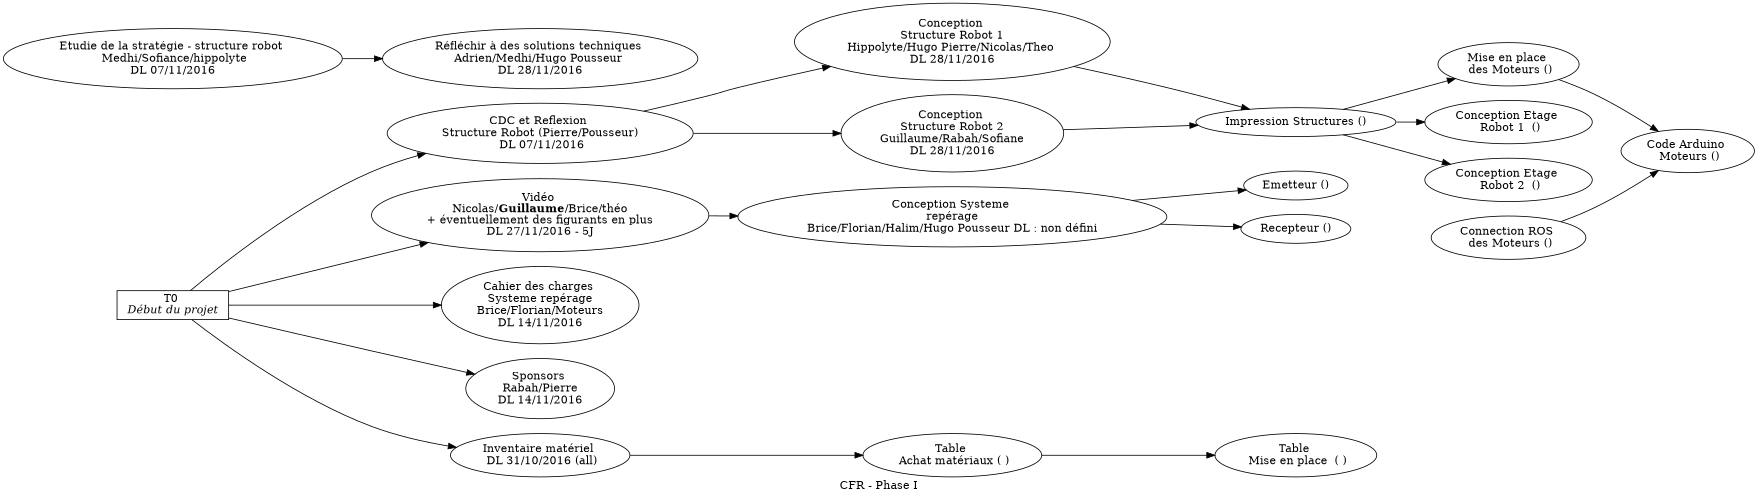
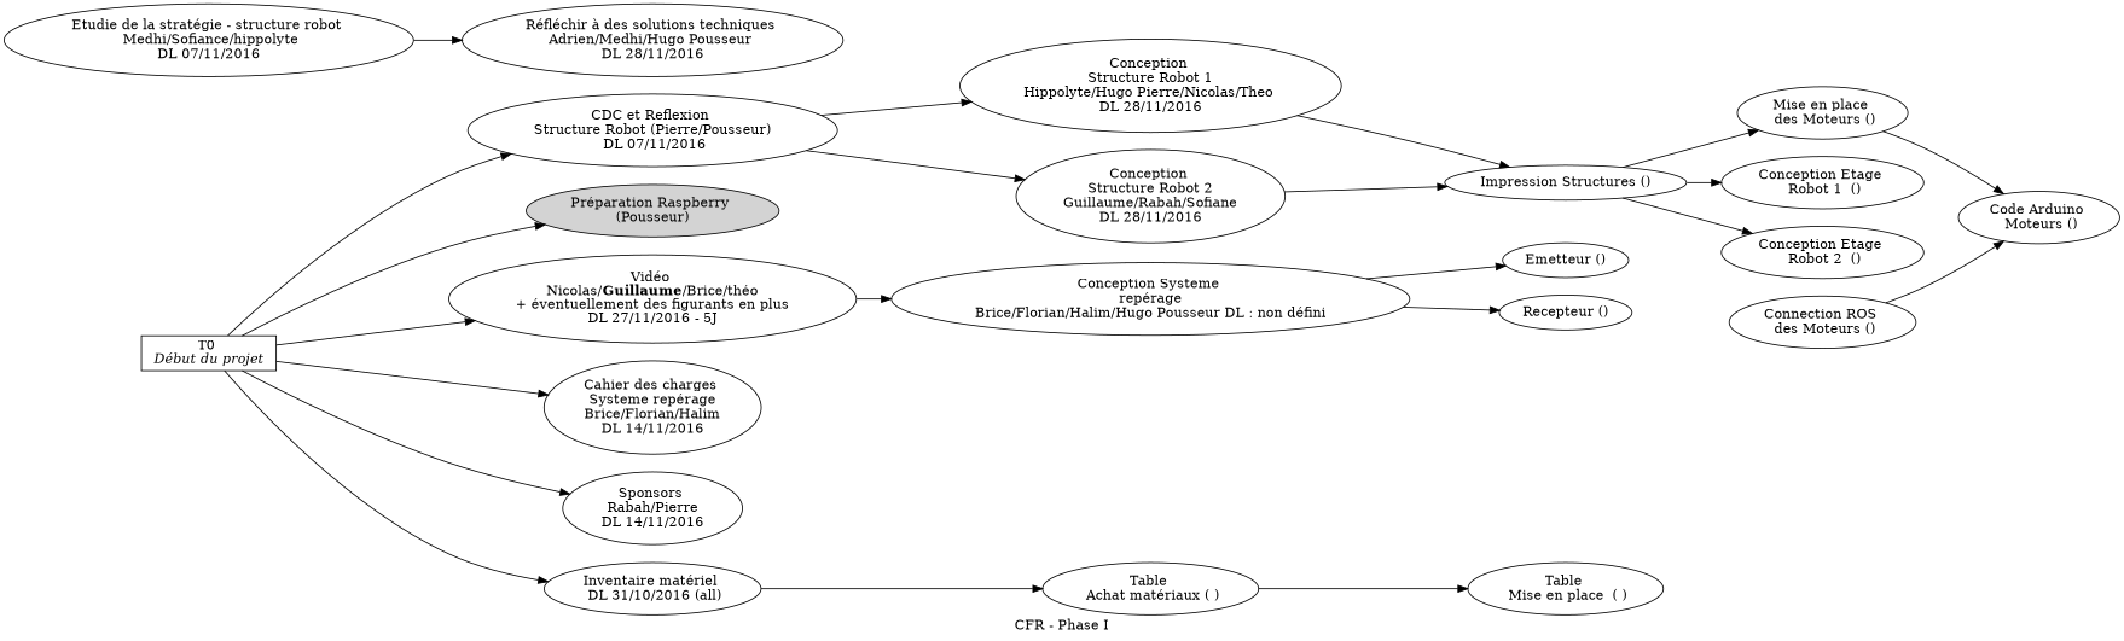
  digraph {
    label="CFR - Phase I"
    rankdir=LR
    n1 [height=0.5 label=<T0 <br/> <I>Début du projet </I>> shape=box width=1.5694]
    n2 [height=1.041 label=<CDC et Reflexion <br/> Structure Robot (Pierre/Pousseur) <br/> DL 07/11/2016> width=4.1837]
+   n3 [height=0.74639 label=<Préparation Raspberry <br/> (Pousseur) > style=filled width=2.8677]
    n4 [height=1.2571 label=<Vidéo <br/>Nicolas/<b>Guillaume</b>/Brice/théo<br/>+ éventuellement des figurants en plus<br/>DL 27/11/2016 - 5J> width=4.5569]
-   n5 [height=1.3356 label=<Cahier des charges <br/> Systeme repérage <br/>Brice/Florian/Moteurs<br/> DL 14/11/2016 > width=2.5534]
+   n5 [height=1.3356 label=<Cahier des charges <br/> Systeme repérage <br/>Brice/Florian/Halim<br/> DL 14/11/2016 > width=2.5534]
    n6 [height=1.041 label=<Sponsors <br/>Rabah/Pierre<br/> DL 14/11/2016 > width=2.141]
    n7 [height=0.74639 label=<Inventaire matériel <br/> DL 31/10/2016 (all)> width=2.6124]
    n8 [height=1.3356 label=<Conception <br/> Structure Robot 1 <br/>Hippolyte/Hugo Pierre/Nicolas/Theo <br/>DL 28/11/2016> width=4.4587]
    n9 [height=1.3356 label=<Conception <br/> Structure Robot 2 <br/>Guillaume/Rabah/Sofiane<br/>DL 28/11/2016> width=3.1623]
    n10 [height=1.041 label=<Conception Systeme <br/> repérage <br/>Brice/Florian/Halim/Hugo Pousseur DL : non défini> width=6.0693]
    n11 [height=1.041 label=<Etudie de la stratégie - structure robot <br/> Medhi/Sofiance/hippolyte<br/>DL 07/11/2016> width=4.5373]
    n12 [height=1.041 label=<Réfléchir à des solutions techniques <br/>Adrien/Medhi/Hugo Pousseur <br/>DL 28/11/2016> width=4.3408]
    n13 [height=0.74639 label=<Table <br/> Achat matériaux ( )> width=2.5338]
    n14 [height=0.5 label=<Impression Structures ()> width=2.7442]
    n15 [height=0.5 label=<Emetteur ()> width=1.4624]
    n16 [height=0.5 label=<Recepteur ()> width=1.5526]
    n17 [height=0.74639 label=<Table <br/> Mise en place  ( )> width=2.3177]
    n18 [height=0.74639 label=<Mise en place <br/> des Moteurs ()> width=2.0035]
    n19 [height=0.74639 label=<Conception Etage <br/> Robot 1  ()> width=2.357]
    n20 [height=0.74639 label=<Conception Etage <br/> Robot 2  ()> width=2.357]
    n21 [height=0.74639 label=<Code Arduino <br/> Moteurs ()> width=1.9642]
    n22 [height=0.74639 label=<Connection ROS <br/> des Moteurs ()> width=2.2588]
    n1 -> n2
+   n1 -> n3
    n1 -> n4
    n1 -> n5
    n1 -> n6
    n1 -> n7
    n2 -> n8
    n2 -> n9
    n4 -> n10
    n7 -> n13
    n8 -> n14
    n9 -> n14
    n10 -> n15
    n10 -> n16
    n11 -> n12
    n13 -> n17
    n14 -> n18
    n14 -> n19
    n14 -> n20
    n18 -> n21
    n22 -> n21
  }
